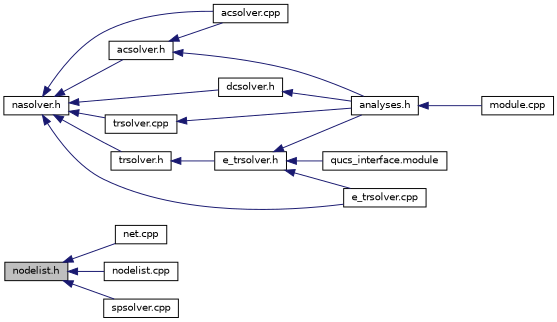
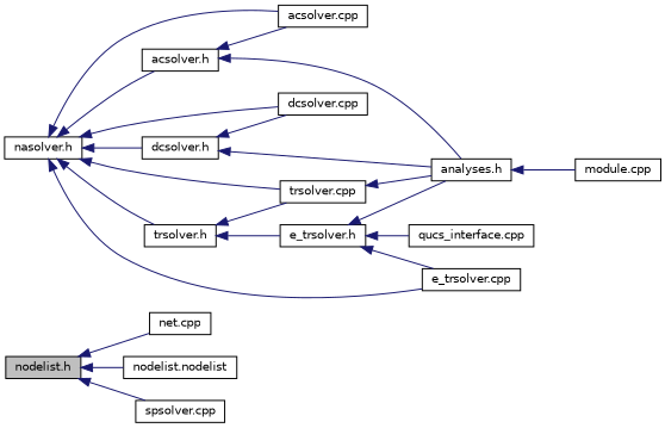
  digraph {
    rankdir=LR
    node [color=black fillcolor=white fontname=Helvetica fontsize=10 shape=record style=filled]
    edge [color=midnightblue dir=back fontname=Helvetica fontsize=10 labelfontname=Helvetica labelfontsize=10 style=solid]
    n1 [fillcolor=grey75 fontcolor=black height=0.2 label="nodelist.h" width=0.4]
    n2 [height=0.2 label="net.cpp" width=0.4]
-   n3 [height=0.2 label="nodelist.cpp" width=0.4]
+   n3 [height=0.2 label="nodelist.nodelist" width=0.4]
    n4 [height=0.2 label="spsolver.cpp" width=0.4]
    n5 [height=0.2 label="nasolver.h" width=0.4]
    n6 [height=0.2 label="acsolver.cpp" width=0.4]
    n7 [height=0.2 label="acsolver.h" width=0.4]
    n8 [height=0.2 label="dcsolver.h" width=0.4]
+   n9 [height=0.2 label="dcsolver.cpp" width=0.4]
    n10 [height=0.2 label="trsolver.h" width=0.4]
    n11 [height=0.2 label="e_trsolver.cpp" width=0.4]
    n12 [height=0.2 label="trsolver.cpp" width=0.4]
    n13 [height=0.2 label="analyses.h" width=0.4]
    n14 [height=0.2 label="e_trsolver.h" width=0.4]
    n15 [height=0.2 label="module.cpp" width=0.4]
-   n16 [height=0.2 label="qucs_interface.module" width=0.4]
+   n16 [height=0.2 label="qucs_interface.cpp" width=0.4]
    n1 -> n2
    n1 -> n3
    n1 -> n4
    n5 -> n6
    n5 -> n7
    n5 -> n8
+   n5 -> n9
    n5 -> n10
    n5 -> n11
    n5 -> n12
    n7 -> n6
    n7 -> n13
+   n8 -> n9
    n8 -> n13
+   n10 -> n12
    n10 -> n14
    n12 -> n13
    n13 -> n15
    n14 -> n11
    n14 -> n13
    n14 -> n16
  }
